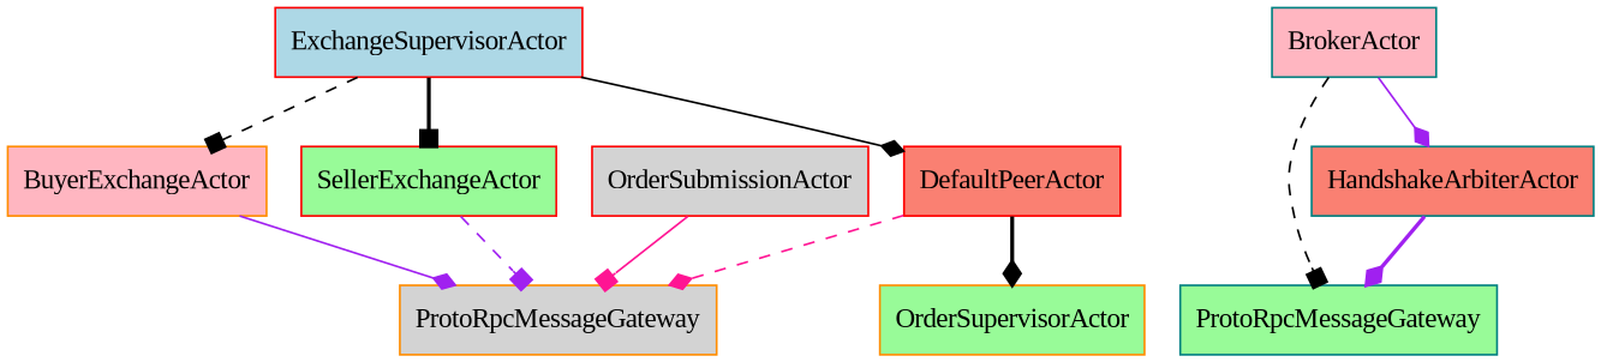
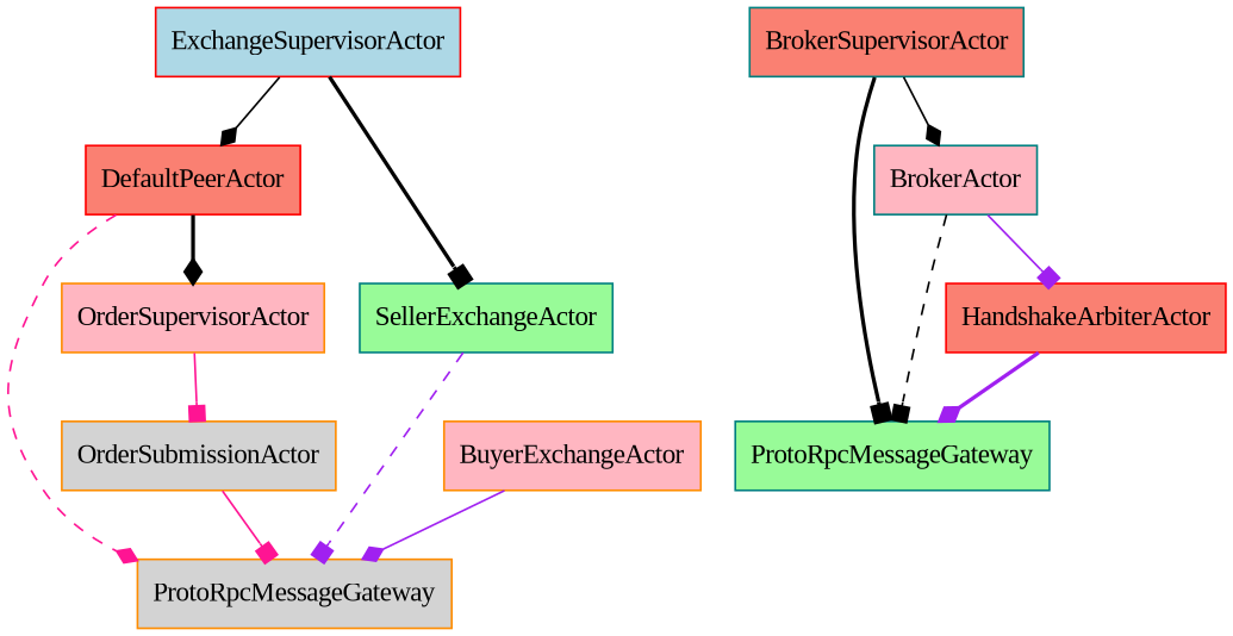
  digraph {
    fontname="Liberation Serif"
    node [color=teal fillcolor=palegreen fontname="Liberation Serif" shape=rectangle style=filled]
    edge [arrowhead=box color=black fontname="Liberation Serif" style=solid]
    n1 [color=darkorange fillcolor=lightgrey label=ProtoRpcMessageGateway]
    n2 [label=ProtoRpcMessageGateway]
    DefaultPeerActor [color=red fillcolor=salmon]
-   OrderSupervisorActor [color=darkorange]
-   OrderSubmissionActor [color=red fillcolor=lightgrey]
+   OrderSupervisorActor [color=darkorange fillcolor=lightpink]
+   OrderSubmissionActor [color=darkorange fillcolor=lightgrey]
    ExchangeSupervisorActor [color=red fillcolor=lightblue]
    BuyerExchangeActor [color=darkorange fillcolor=lightpink]
-   SellerExchangeActor [color=red]
+   SellerExchangeActor
+   BrokerSupervisorActor [fillcolor=salmon]
    BrokerActor [fillcolor=lightpink]
-   HandshakeArbiterActor [fillcolor=salmon]
+   HandshakeArbiterActor [color=red fillcolor=salmon]
    DefaultPeerActor -> n1 [arrowhead=diamond color=deeppink style=dashed]
    DefaultPeerActor -> OrderSupervisorActor [arrowhead=diamond style=bold]
+   OrderSupervisorActor -> OrderSubmissionActor [color=deeppink]
    OrderSubmissionActor -> n1 [color=deeppink]
    ExchangeSupervisorActor -> DefaultPeerActor [arrowhead=diamond]
-   ExchangeSupervisorActor -> BuyerExchangeActor [style=dashed]
    ExchangeSupervisorActor -> SellerExchangeActor [style=bold]
    BuyerExchangeActor -> n1 [arrowhead=diamond color=purple]
    SellerExchangeActor -> n1 [color=purple style=dashed]
+   BrokerSupervisorActor -> n2 [style=bold]
+   BrokerSupervisorActor -> BrokerActor [arrowhead=diamond]
    BrokerActor -> n2 [style=dashed]
-   BrokerActor -> HandshakeArbiterActor [arrowhead=diamond color=purple]
+   BrokerActor -> HandshakeArbiterActor [color=purple]
    HandshakeArbiterActor -> n2 [arrowhead=diamond color=purple style=bold]
  }
